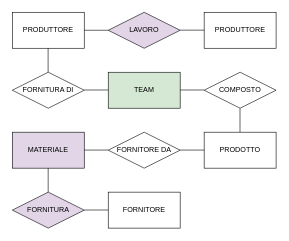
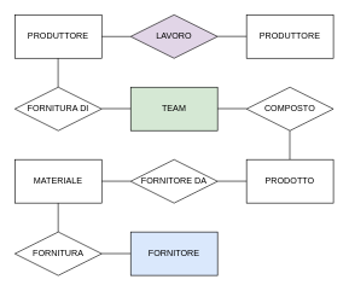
  <mxCell id="0" />
  <mxCell id="1" parent="0" />
  <mxCell id="2" value="PRODUTTORE" style="rounded=0;whiteSpace=wrap;html=1;" vertex="1" parent="1"><mxGeometry x="20" y="20" width="120" height="60" as="geometry" /></mxCell>
  <mxCell id="3" value="FORNITURA DI" style="rhombus;whiteSpace=wrap;html=1;" vertex="1" parent="1"><mxGeometry x="20" y="120" width="120" height="60" as="geometry" /></mxCell>
  <mxCell id="4" value="" style="endArrow=none;html=1;rounded=0;" edge="1" parent="1"><mxGeometry width="50" height="50" relative="1" as="geometry"><mxPoint x="79.73" y="80" as="sourcePoint" /><mxPoint x="79.73" y="120" as="targetPoint" /></mxGeometry></mxCell>
  <mxCell id="5" value="" style="endArrow=none;html=1;rounded=0;entryX=1;entryY=0.5;entryDx=0;entryDy=0;" edge="1" parent="1" target="2"><mxGeometry width="50" height="50" relative="1" as="geometry"><mxPoint x="180" y="50" as="sourcePoint" /><mxPoint x="70" y="100" as="targetPoint" /></mxGeometry></mxCell>
  <mxCell id="6" value="LAVORO" style="rhombus;whiteSpace=wrap;html=1;fillColor=#e1d5e7;" vertex="1" parent="1"><mxGeometry x="180" y="20" width="120" height="60" as="geometry" /></mxCell>
  <mxCell id="7" value="PRODUTTORE" style="rounded=0;whiteSpace=wrap;html=1;" vertex="1" parent="1"><mxGeometry x="340" y="20" width="120" height="60" as="geometry" /></mxCell>
  <mxCell id="8" value="" style="endArrow=none;html=1;rounded=0;entryX=1;entryY=0.5;entryDx=0;entryDy=0;" edge="1" parent="1"><mxGeometry width="50" height="50" relative="1" as="geometry"><mxPoint x="340" y="49.81" as="sourcePoint" /><mxPoint x="300" y="49.81" as="targetPoint" /></mxGeometry></mxCell>
  <mxCell id="9" value="TEAM" style="rounded=0;whiteSpace=wrap;html=1;fillColor=#d5e8d4;" vertex="1" parent="1"><mxGeometry x="180" y="120" width="120" height="60" as="geometry" /></mxCell>
  <mxCell id="10" value="" style="endArrow=none;html=1;rounded=0;" edge="1" parent="1"><mxGeometry width="50" height="50" relative="1" as="geometry"><mxPoint x="399.8" y="180" as="sourcePoint" /><mxPoint x="399.8" y="220" as="targetPoint" /></mxGeometry></mxCell>
  <mxCell id="11" value="COMPOSTO" style="rhombus;whiteSpace=wrap;html=1;" vertex="1" parent="1"><mxGeometry x="340" y="120" width="120" height="60" as="geometry" /></mxCell>
  <mxCell id="12" value="" style="endArrow=none;html=1;rounded=0;entryX=1;entryY=0.5;entryDx=0;entryDy=0;" edge="1" parent="1"><mxGeometry width="50" height="50" relative="1" as="geometry"><mxPoint x="180" y="149.62" as="sourcePoint" /><mxPoint x="140" y="149.62" as="targetPoint" /></mxGeometry></mxCell>
  <mxCell id="13" value="" style="endArrow=none;html=1;rounded=0;entryX=1;entryY=0.5;entryDx=0;entryDy=0;" edge="1" parent="1"><mxGeometry width="50" height="50" relative="1" as="geometry"><mxPoint x="340" y="149.62" as="sourcePoint" /><mxPoint x="300" y="149.62" as="targetPoint" /></mxGeometry></mxCell>
  <mxCell id="14" value="PRODOTTO" style="rounded=0;whiteSpace=wrap;html=1;" vertex="1" parent="1"><mxGeometry x="340" y="220" width="120" height="60" as="geometry" /></mxCell>
  <mxCell id="15" value="FORNITORE DA" style="rhombus;whiteSpace=wrap;html=1;" vertex="1" parent="1"><mxGeometry x="180" y="220" width="120" height="60" as="geometry" /></mxCell>
  <mxCell id="16" value="" style="endArrow=none;html=1;rounded=0;entryX=1;entryY=0.5;entryDx=0;entryDy=0;" edge="1" parent="1"><mxGeometry width="50" height="50" relative="1" as="geometry"><mxPoint x="340" y="249.82" as="sourcePoint" /><mxPoint x="300" y="249.82" as="targetPoint" /></mxGeometry></mxCell>
- <mxCell id="17" value="MATERIALE" style="rounded=0;whiteSpace=wrap;html=1;fillColor=#e1d5e7;" vertex="1" parent="1"><mxGeometry x="20" y="220" width="120" height="60" as="geometry" /></mxCell>
+ <mxCell id="17" value="MATERIALE" style="rounded=0;whiteSpace=wrap;html=1;" vertex="1" parent="1"><mxGeometry x="20" y="220" width="120" height="60" as="geometry" /></mxCell>
  <mxCell id="18" value="" style="endArrow=none;html=1;rounded=0;entryX=1;entryY=0.5;entryDx=0;entryDy=0;" edge="1" parent="1"><mxGeometry width="50" height="50" relative="1" as="geometry"><mxPoint x="180" y="249.82" as="sourcePoint" /><mxPoint x="140" y="249.82" as="targetPoint" /></mxGeometry></mxCell>
  <mxCell id="19" value="" style="endArrow=none;html=1;rounded=0;" edge="1" parent="1"><mxGeometry width="50" height="50" relative="1" as="geometry"><mxPoint x="79.82" y="280" as="sourcePoint" /><mxPoint x="79.82" y="320" as="targetPoint" /></mxGeometry></mxCell>
- <mxCell id="20" value="FORNITURA" style="rhombus;whiteSpace=wrap;html=1;fillColor=#e1d5e7;" vertex="1" parent="1"><mxGeometry x="20" y="320" width="120" height="60" as="geometry" /></mxCell>
- <mxCell id="21" value="FORNITORE" style="rounded=0;whiteSpace=wrap;html=1;" vertex="1" parent="1"><mxGeometry x="180" y="320" width="120" height="60" as="geometry" /></mxCell>
+ <mxCell id="20" value="FORNITURA" style="rhombus;whiteSpace=wrap;html=1;" vertex="1" parent="1"><mxGeometry x="20" y="320" width="120" height="60" as="geometry" /></mxCell>
+ <mxCell id="21" value="FORNITORE" style="rounded=0;whiteSpace=wrap;html=1;fillColor=#dae8fc;" vertex="1" parent="1"><mxGeometry x="180" y="320" width="120" height="60" as="geometry" /></mxCell>
  <mxCell id="22" value="" style="endArrow=none;html=1;rounded=0;entryX=1;entryY=0.5;entryDx=0;entryDy=0;" edge="1" parent="1"><mxGeometry width="50" height="50" relative="1" as="geometry"><mxPoint x="180" y="349.82" as="sourcePoint" /><mxPoint x="140" y="349.82" as="targetPoint" /></mxGeometry></mxCell>
